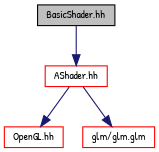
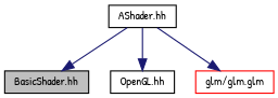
  digraph {
    fontname="Patrick Hand"
    node [color=black fillcolor=white fontname="Patrick Hand" fontsize=10 shape=record style=filled]
    edge [color=midnightblue fontname="Patrick Hand" fontsize=10 labelfontname=FreeSans labelfontsize=10 style=solid]
    n1 [fillcolor=grey75 fontcolor=black height=0.2 label="BasicShader.hh" width=0.4]
-   n2 [color=red height=0.2 label="AShader.hh" width=0.4]
-   n3 [color=red height=0.2 label="OpenGL.hh" width=0.4]
+   n2 [height=0.2 label="AShader.hh" width=0.4]
+   n3 [height=0.2 label="OpenGL.hh" width=0.4]
    n4 [color=red height=0.2 label="glm/glm.glm" width=0.4]
-   n1 -> n2
+   n2 -> n1
    n2 -> n3
    n2 -> n4
  }
